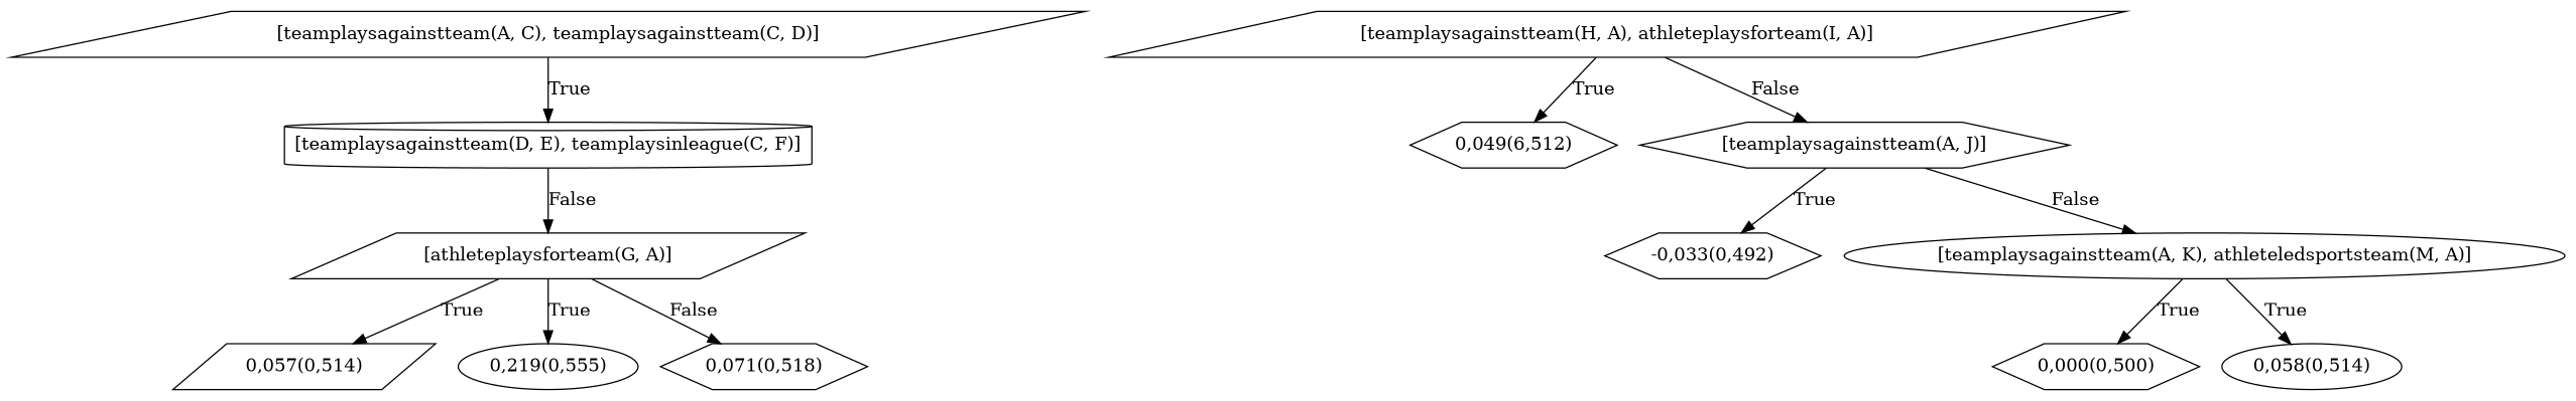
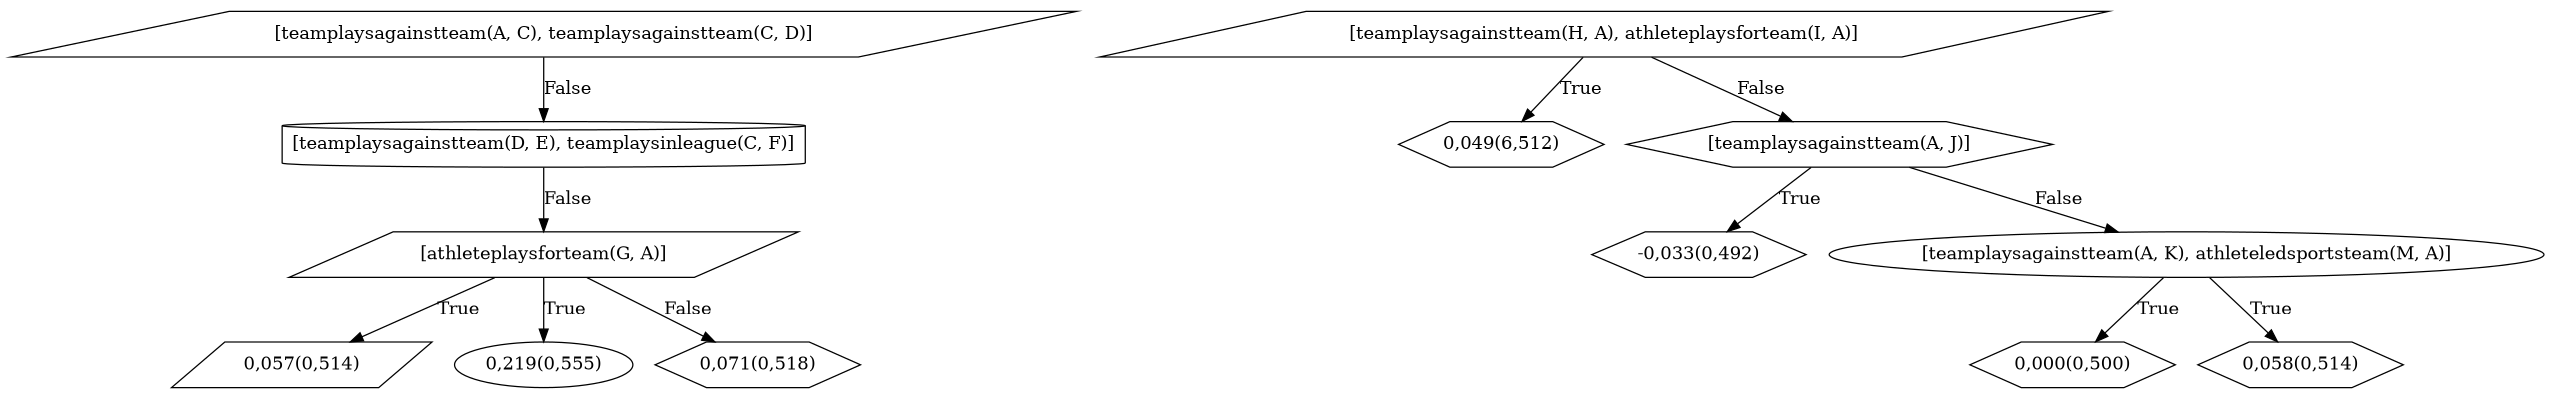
  digraph {
    node [shape=hexagon]
    n1 [label="[teamplaysagainstteam(A, C), teamplaysagainstteam(C, D)]" shape=parallelogram]
    n2 [label="[teamplaysagainstteam(D, E), teamplaysinleague(C, F)]" shape=cylinder]
    n3 [label="[athleteplaysforteam(G, A)]" shape=parallelogram]
    n4 [label="[teamplaysagainstteam(H, A), athleteplaysforteam(I, A)]" shape=parallelogram]
    n5 [label="0,049(6,512)"]
    n6 [label="[teamplaysagainstteam(A, J)]"]
    n7 [label="0,057(0,514)" shape=parallelogram]
    n8 [label="0,219(0,555)" shape=ellipse]
    n9 [label="0,071(0,518)"]
    n10 [label="-0,033(0,492)"]
    n11 [label="[teamplaysagainstteam(A, K), athleteledsportsteam(M, A)]" shape=ellipse]
    n12 [label="0,000(0,500)"]
-   n13 [label="0,058(0,514)" shape=ellipse]
-   n1 -> n2 [label=True]
+   n13 [label="0,058(0,514)"]
+   n1 -> n2 [label=False]
    n2 -> n3 [label=False]
    n3 -> n7 [label=True]
    n3 -> n8 [label=True]
    n3 -> n9 [label=False]
    n4 -> n5 [label=True]
    n4 -> n6 [label=False]
    n6 -> n10 [label=True]
    n6 -> n11 [label=False]
    n11 -> n12 [label=True]
    n11 -> n13 [label=True]
  }
